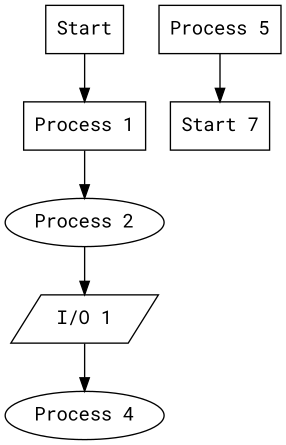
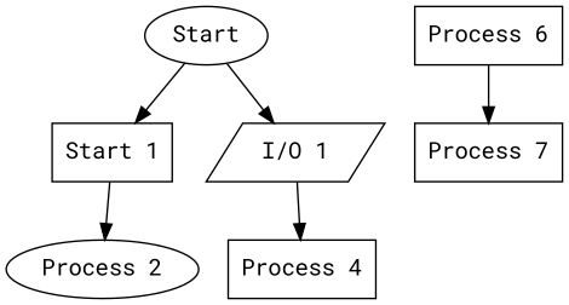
  digraph {
    fontname="Roboto Mono"
    rankdir=TB
    node [fontname="Roboto Mono" shape=box]
    edge [fontname="Roboto Mono"]
-   n1 [label=Start]
-   n2 [label="Process 1"]
+   n1 [label=Start shape=oval]
+   n2 [label="Start 1"]
    n3 [label="Process 2" shape=ellipse]
    n4 [label="I/O 1" shape=parallelogram]
-   n5 [label="Process 4" shape=ellipse]
-   n6 [label="Process 5"]
-   n7 [label="Start 7"]
+   n5 [label="Process 4"]
+   n6 [label="Process 6"]
+   n7 [label="Process 7"]
    n1 -> n2
    n2 -> n3
-   n3 -> n4
+   n1 -> n4
    n4 -> n5
    n6 -> n7
  }
